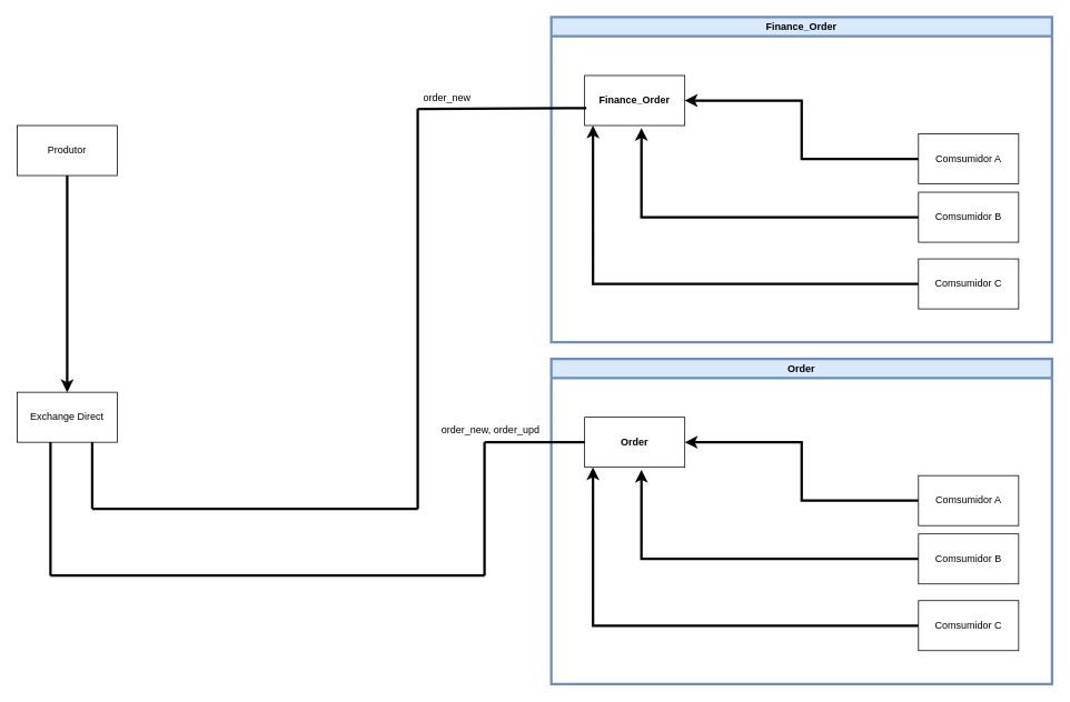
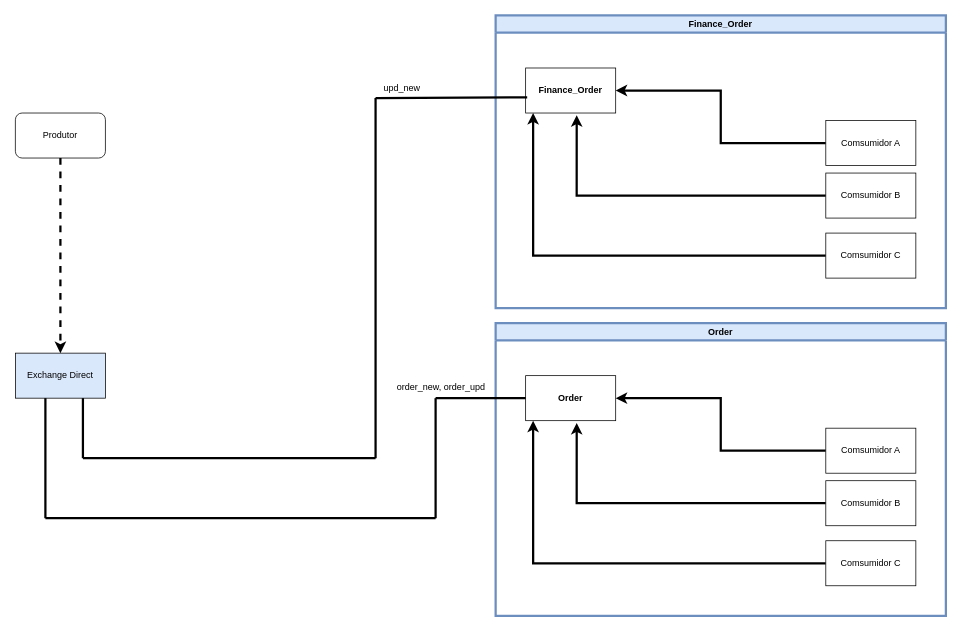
  <mxCell id="0" />
  <mxCell id="1" parent="0" />
- <mxCell id="2" style="edgeStyle=orthogonalEdgeStyle;rounded=0;orthogonalLoop=1;jettySize=auto;html=1;entryX=0.5;entryY=0;entryDx=0;entryDy=0;strokeWidth=3;" parent="1" source="3" target="11" edge="1"><mxGeometry relative="1" as="geometry" /></mxCell>
- <mxCell id="3" value="Produtor" style="rounded=0;whiteSpace=wrap;html=1;" parent="1" vertex="1"><mxGeometry x="20" y="150" width="120" height="60" as="geometry" /></mxCell>
+ <mxCell id="2" style="edgeStyle=orthogonalEdgeStyle;rounded=0;orthogonalLoop=1;jettySize=auto;html=1;entryX=0.5;entryY=0;entryDx=0;entryDy=0;strokeWidth=3;dashed=1;" parent="1" source="3" target="11" edge="1"><mxGeometry relative="1" as="geometry" /></mxCell>
+ <mxCell id="3" value="Produtor" style="whiteSpace=wrap;html=1;rounded=1;" parent="1" vertex="1"><mxGeometry x="20" y="150" width="120" height="60" as="geometry" /></mxCell>
  <mxCell id="4" value="&lt;span style=&quot;font-weight: 700&quot;&gt;Finance_Order&lt;/span&gt;" style="rounded=0;whiteSpace=wrap;html=1;" parent="1" vertex="1"><mxGeometry x="700" y="90" width="120" height="60" as="geometry" /></mxCell>
  <mxCell id="5" style="edgeStyle=orthogonalEdgeStyle;rounded=0;orthogonalLoop=1;jettySize=auto;html=1;entryX=1;entryY=0.5;entryDx=0;entryDy=0;strokeWidth=3;" parent="1" source="6" target="4" edge="1"><mxGeometry relative="1" as="geometry" /></mxCell>
  <mxCell id="6" value="Comsumidor A" style="rounded=0;whiteSpace=wrap;html=1;" parent="1" vertex="1"><mxGeometry x="1100" y="160" width="120" height="60" as="geometry" /></mxCell>
  <mxCell id="7" style="edgeStyle=orthogonalEdgeStyle;rounded=0;orthogonalLoop=1;jettySize=auto;html=1;entryX=0.567;entryY=1.05;entryDx=0;entryDy=0;entryPerimeter=0;strokeWidth=3;" parent="1" source="8" target="4" edge="1"><mxGeometry relative="1" as="geometry" /></mxCell>
  <mxCell id="8" value="Comsumidor B" style="rounded=0;whiteSpace=wrap;html=1;" parent="1" vertex="1"><mxGeometry x="1100" y="230" width="120" height="60" as="geometry" /></mxCell>
  <mxCell id="9" style="edgeStyle=orthogonalEdgeStyle;rounded=0;orthogonalLoop=1;jettySize=auto;html=1;entryX=0.083;entryY=1;entryDx=0;entryDy=0;entryPerimeter=0;strokeWidth=3;" parent="1" source="10" target="4" edge="1"><mxGeometry relative="1" as="geometry" /></mxCell>
  <mxCell id="10" value="Comsumidor C" style="rounded=0;whiteSpace=wrap;html=1;" parent="1" vertex="1"><mxGeometry x="1100" y="310" width="120" height="60" as="geometry" /></mxCell>
- <mxCell id="11" value="Exchange Direct" style="rounded=0;whiteSpace=wrap;html=1;" parent="1" vertex="1"><mxGeometry x="20" y="470" width="120" height="60" as="geometry" /></mxCell>
+ <mxCell id="11" value="Exchange Direct" style="rounded=0;whiteSpace=wrap;html=1;fillColor=#dae8fc;" parent="1" vertex="1"><mxGeometry x="20" y="470" width="120" height="60" as="geometry" /></mxCell>
  <mxCell id="12" value="Finance_Order" style="swimlane;fillColor=#dae8fc;strokeColor=#6c8ebf;gradientColor=none;swimlaneFillColor=none;strokeWidth=3;startSize=23;" parent="1" vertex="1"><mxGeometry x="660" y="20" width="600" height="390" as="geometry" /></mxCell>
  <mxCell id="13" value="&lt;span style=&quot;font-weight: 700&quot;&gt;Order&lt;/span&gt;" style="rounded=0;whiteSpace=wrap;html=1;" parent="1" vertex="1"><mxGeometry x="700" y="500" width="120" height="60" as="geometry" /></mxCell>
  <mxCell id="14" style="edgeStyle=orthogonalEdgeStyle;rounded=0;orthogonalLoop=1;jettySize=auto;html=1;entryX=1;entryY=0.5;entryDx=0;entryDy=0;strokeWidth=3;" parent="1" source="15" target="13" edge="1"><mxGeometry relative="1" as="geometry" /></mxCell>
  <mxCell id="15" value="Comsumidor A" style="rounded=0;whiteSpace=wrap;html=1;" parent="1" vertex="1"><mxGeometry x="1100" y="570" width="120" height="60" as="geometry" /></mxCell>
  <mxCell id="16" style="edgeStyle=orthogonalEdgeStyle;rounded=0;orthogonalLoop=1;jettySize=auto;html=1;entryX=0.567;entryY=1.05;entryDx=0;entryDy=0;entryPerimeter=0;strokeWidth=3;" parent="1" source="17" target="13" edge="1"><mxGeometry relative="1" as="geometry" /></mxCell>
  <mxCell id="17" value="Comsumidor B" style="rounded=0;whiteSpace=wrap;html=1;" parent="1" vertex="1"><mxGeometry x="1100" y="640" width="120" height="60" as="geometry" /></mxCell>
  <mxCell id="18" style="edgeStyle=orthogonalEdgeStyle;rounded=0;orthogonalLoop=1;jettySize=auto;html=1;entryX=0.083;entryY=1;entryDx=0;entryDy=0;entryPerimeter=0;strokeWidth=3;" parent="1" source="19" target="13" edge="1"><mxGeometry relative="1" as="geometry" /></mxCell>
  <mxCell id="19" value="Comsumidor C" style="rounded=0;whiteSpace=wrap;html=1;" parent="1" vertex="1"><mxGeometry x="1100" y="720" width="120" height="60" as="geometry" /></mxCell>
  <mxCell id="20" value="Order" style="swimlane;fillColor=#dae8fc;strokeColor=#6c8ebf;gradientColor=none;swimlaneFillColor=none;strokeWidth=3;" parent="1" vertex="1"><mxGeometry x="660" y="430" width="600" height="390" as="geometry" /></mxCell>
  <mxCell id="21" value="" style="endArrow=none;html=1;rounded=0;strokeWidth=3;" parent="1" edge="1"><mxGeometry width="50" height="50" relative="1" as="geometry"><mxPoint x="60" y="690" as="sourcePoint" /><mxPoint x="60" y="530" as="targetPoint" /></mxGeometry></mxCell>
  <mxCell id="22" value="" style="endArrow=none;html=1;rounded=0;strokeWidth=3;" parent="1" edge="1"><mxGeometry width="50" height="50" relative="1" as="geometry"><mxPoint x="60" y="690" as="sourcePoint" /><mxPoint x="580" y="690" as="targetPoint" /></mxGeometry></mxCell>
  <mxCell id="23" value="" style="endArrow=none;html=1;rounded=0;strokeWidth=3;" parent="1" edge="1"><mxGeometry width="50" height="50" relative="1" as="geometry"><mxPoint x="580" y="690" as="sourcePoint" /><mxPoint x="580" y="530" as="targetPoint" /></mxGeometry></mxCell>
  <mxCell id="24" value="" style="endArrow=none;html=1;rounded=0;strokeWidth=3;" parent="1" edge="1"><mxGeometry width="50" height="50" relative="1" as="geometry"><mxPoint x="580" y="530" as="sourcePoint" /><mxPoint x="700" y="530" as="targetPoint" /></mxGeometry></mxCell>
  <mxCell id="25" value="" style="endArrow=none;html=1;rounded=0;strokeWidth=3;" parent="1" edge="1"><mxGeometry width="50" height="50" relative="1" as="geometry"><mxPoint x="110" y="610" as="sourcePoint" /><mxPoint x="110" y="530" as="targetPoint" /></mxGeometry></mxCell>
  <mxCell id="26" value="" style="endArrow=none;html=1;rounded=0;strokeWidth=3;" parent="1" edge="1"><mxGeometry width="50" height="50" relative="1" as="geometry"><mxPoint x="110" y="610" as="sourcePoint" /><mxPoint x="500" y="610" as="targetPoint" /></mxGeometry></mxCell>
  <mxCell id="27" value="" style="endArrow=none;html=1;rounded=0;strokeWidth=3;" parent="1" edge="1"><mxGeometry width="50" height="50" relative="1" as="geometry"><mxPoint x="500" y="610" as="sourcePoint" /><mxPoint x="500" y="130" as="targetPoint" /></mxGeometry></mxCell>
  <mxCell id="28" value="" style="endArrow=none;html=1;rounded=0;strokeWidth=3;entryX=0.017;entryY=0.65;entryDx=0;entryDy=0;entryPerimeter=0;" parent="1" target="4" edge="1"><mxGeometry width="50" height="50" relative="1" as="geometry"><mxPoint x="500" y="130" as="sourcePoint" /><mxPoint x="620" y="130" as="targetPoint" /></mxGeometry></mxCell>
- <mxCell id="29" value="order_new" style="text;html=1;align=center;verticalAlign=middle;resizable=0;points=[];autosize=1;strokeColor=none;fillColor=none;" vertex="1" parent="1"><mxGeometry x="500" y="107" width="70" height="20" as="geometry" /></mxCell>
+ <mxCell id="29" value="upd_new" style="text;html=1;align=center;verticalAlign=middle;resizable=0;points=[];autosize=1;strokeColor=none;fillColor=none;" vertex="1" parent="1"><mxGeometry x="500" y="107" width="70" height="20" as="geometry" /></mxCell>
  <mxCell id="30" value="order_new, order_upd" style="text;html=1;align=center;verticalAlign=middle;resizable=0;points=[];autosize=1;strokeColor=none;fillColor=none;" vertex="1" parent="1"><mxGeometry x="522" y="506" width="130" height="20" as="geometry" /></mxCell>
